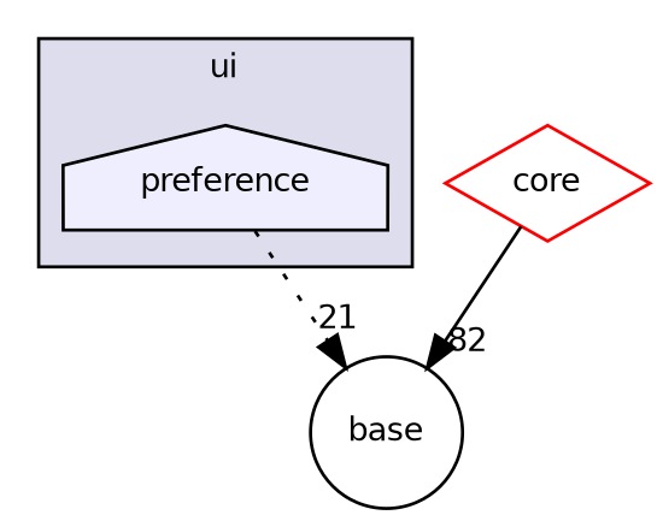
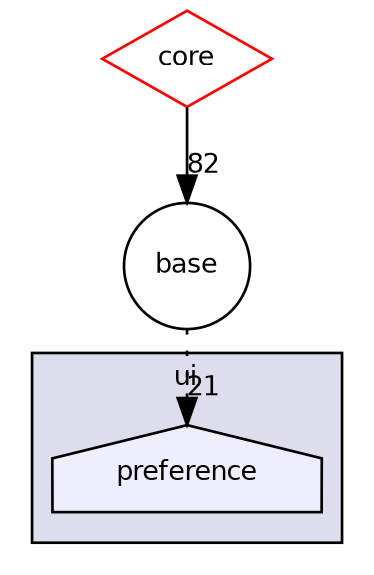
  digraph {
    compound=true
    node [fontname=Helvetica fontsize=10 style=filled]
    edge [labeldistance=1.5 labelfontname=Helvetica labelfontsize=10]
    n1 [fillcolor="#eeeeff" label=preference pencolor=black shape=house]
    n2 [label=base shape=circle style=""]
    n3 [color=red fillcolor=white label=core shape=diamond]
    subgraph cluster_1 {
      bgcolor="#ddddee"
      fontname=Helvetica
      fontsize=10
      label=ui
      pencolor=black
      n1
    }
-   n1 -> n2 [headlabel=21 style=dotted]
+   n2 -> n1 [headlabel=21 style=dotted]
    n3 -> n2 [headlabel=82 style=solid]
  }
